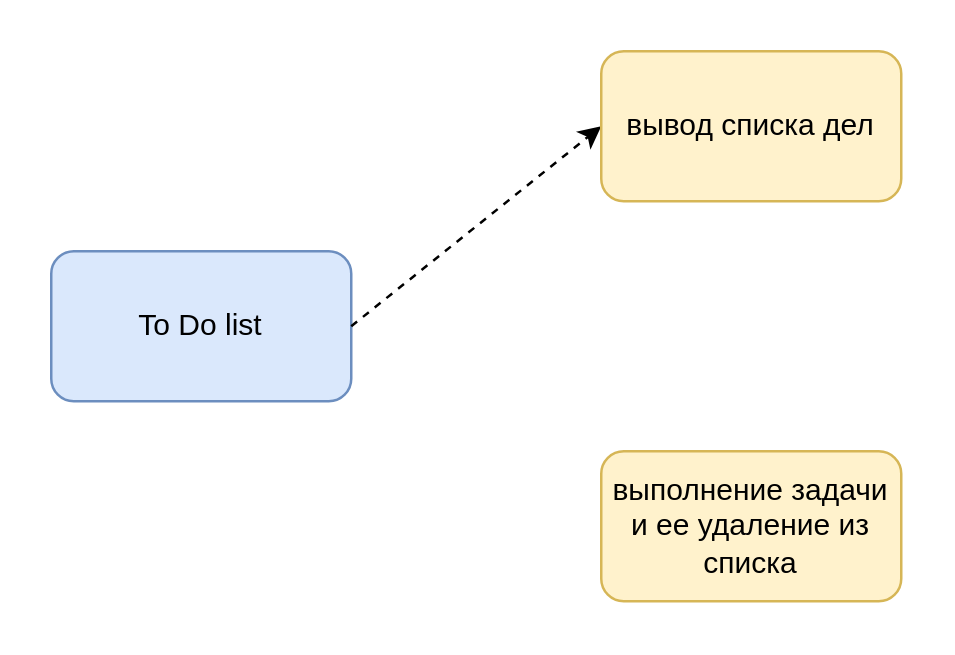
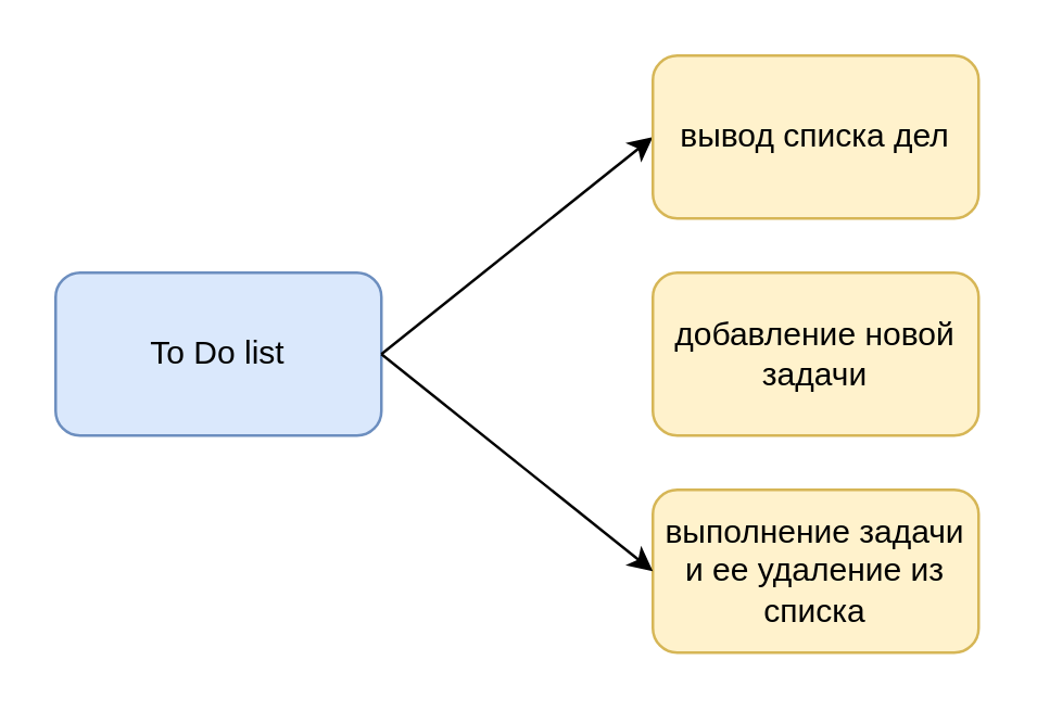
  <mxCell id="0" />
  <mxCell id="1" parent="0" />
  <mxCell id="2" value="To Do list" style="rounded=1;whiteSpace=wrap;html=1;fillColor=#dae8fc;strokeColor=#6c8ebf;" vertex="1" parent="1"><mxGeometry x="20" y="100" width="120" height="60" as="geometry" /></mxCell>
- <mxCell id="3" value="" style="endArrow=classic;html=1;rounded=0;exitX=1;exitY=0.5;exitDx=0;exitDy=0;entryX=0;entryY=0.5;entryDx=0;entryDy=0;dashed=1;" edge="1" parent="1" source="2" target="4"><mxGeometry width="50" height="50" relative="1" as="geometry"><mxPoint x="390" y="180" as="sourcePoint" /><mxPoint x="220" y="130" as="targetPoint" /></mxGeometry></mxCell>
+ <mxCell id="3" value="" style="endArrow=classic;html=1;rounded=0;exitX=1;exitY=0.5;exitDx=0;exitDy=0;entryX=0;entryY=0.5;entryDx=0;entryDy=0;" edge="1" parent="1" source="2" target="4"><mxGeometry width="50" height="50" relative="1" as="geometry"><mxPoint x="390" y="180" as="sourcePoint" /><mxPoint x="220" y="130" as="targetPoint" /></mxGeometry></mxCell>
  <mxCell id="4" value="вывод списка дел" style="rounded=1;whiteSpace=wrap;html=1;fillColor=#fff2cc;strokeColor=#d6b656;" vertex="1" parent="1"><mxGeometry x="240" y="20" width="120" height="60" as="geometry" /></mxCell>
+ <mxCell id="5" value="добавление новой задачи" style="rounded=1;whiteSpace=wrap;html=1;fillColor=#fff2cc;strokeColor=#d6b656;" vertex="1" parent="1"><mxGeometry x="240" y="100" width="120" height="60" as="geometry" /></mxCell>
  <mxCell id="6" value="выполнение задачи и ее удаление из списка" style="rounded=1;whiteSpace=wrap;html=1;fillColor=#fff2cc;strokeColor=#d6b656;" vertex="1" parent="1"><mxGeometry x="240" y="180" width="120" height="60" as="geometry" /></mxCell>
+ <mxCell id="7" value="" style="endArrow=classic;html=1;rounded=0;exitX=1;exitY=0.5;exitDx=0;exitDy=0;entryX=0;entryY=0.5;entryDx=0;entryDy=0;" edge="1" parent="1" source="2" target="6"><mxGeometry width="50" height="50" relative="1" as="geometry"><mxPoint x="390" y="160" as="sourcePoint" /><mxPoint x="440" y="110" as="targetPoint" /></mxGeometry></mxCell>
